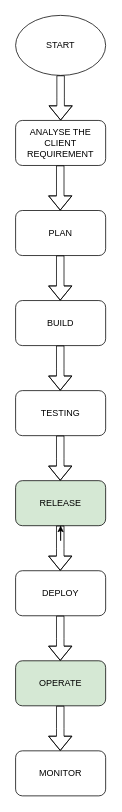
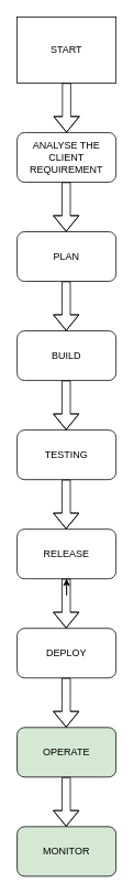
  <mxCell id="0" />
  <mxCell id="1" parent="0" />
- <mxCell id="2" value="START" style="ellipse;whiteSpace=wrap;html=1;" vertex="1" parent="1"><mxGeometry x="20" y="20" width="120" height="80" as="geometry" /></mxCell>
+ <mxCell id="2" value="START" style="whiteSpace=wrap;html=1;rounded=0;" vertex="1" parent="1"><mxGeometry x="20" y="20" width="120" height="80" as="geometry" /></mxCell>
  <mxCell id="3" value="PLAN" style="rounded=1;whiteSpace=wrap;html=1;" vertex="1" parent="1"><mxGeometry x="20" y="280" width="120" height="60" as="geometry" /></mxCell>
  <mxCell id="4" value="TESTING" style="rounded=1;whiteSpace=wrap;html=1;" vertex="1" parent="1"><mxGeometry x="20" y="520" width="120" height="60" as="geometry" /></mxCell>
  <mxCell id="5" value="BUILD" style="rounded=1;whiteSpace=wrap;html=1;" vertex="1" parent="1"><mxGeometry x="20" y="400" width="120" height="60" as="geometry" /></mxCell>
  <mxCell id="6" value="ANALYSE THE CLIENT REQUIREMENT" style="rounded=1;whiteSpace=wrap;html=1;" vertex="1" parent="1"><mxGeometry x="20" y="160" width="120" height="60" as="geometry" /></mxCell>
  <mxCell id="7" style="edgeStyle=orthogonalEdgeStyle;rounded=0;orthogonalLoop=1;jettySize=auto;html=1;" edge="1" parent="1" source="8"><mxGeometry relative="1" as="geometry"><mxPoint x="80" y="700" as="targetPoint" /></mxGeometry></mxCell>
- <mxCell id="8" value="RELEASE" style="rounded=1;whiteSpace=wrap;html=1;fillColor=#d5e8d4;" vertex="1" parent="1"><mxGeometry x="20" y="640" width="120" height="60" as="geometry" /></mxCell>
+ <mxCell id="8" value="RELEASE" style="rounded=1;whiteSpace=wrap;html=1;" vertex="1" parent="1"><mxGeometry x="20" y="640" width="120" height="60" as="geometry" /></mxCell>
  <mxCell id="9" value="DEPLOY" style="rounded=1;whiteSpace=wrap;html=1;" vertex="1" parent="1"><mxGeometry x="20" y="760" width="120" height="60" as="geometry" /></mxCell>
  <mxCell id="10" value="OPERATE" style="rounded=1;whiteSpace=wrap;html=1;fillColor=#d5e8d4;" vertex="1" parent="1"><mxGeometry x="20" y="880" width="120" height="60" as="geometry" /></mxCell>
- <mxCell id="11" value="MONITOR" style="rounded=1;whiteSpace=wrap;html=1;" vertex="1" parent="1"><mxGeometry x="20" y="1000" width="120" height="60" as="geometry" /></mxCell>
+ <mxCell id="11" value="MONITOR" style="rounded=1;whiteSpace=wrap;html=1;fillColor=#d5e8d4;" vertex="1" parent="1"><mxGeometry x="20" y="1000" width="120" height="60" as="geometry" /></mxCell>
  <mxCell id="12" value="" style="shape=flexArrow;endArrow=classic;html=1;rounded=0;exitX=0.5;exitY=1;exitDx=0;exitDy=0;entryX=0.5;entryY=0;entryDx=0;entryDy=0;" edge="1" parent="1" source="2" target="6"><mxGeometry width="50" height="50" relative="1" as="geometry"><mxPoint x="55" y="150" as="sourcePoint" /><mxPoint x="105" y="100" as="targetPoint" /><Array as="points"><mxPoint x="80" y="130" /></Array></mxGeometry></mxCell>
  <mxCell id="13" value="" style="shape=flexArrow;endArrow=classic;html=1;rounded=0;exitX=0.5;exitY=1;exitDx=0;exitDy=0;entryX=0.5;entryY=0;entryDx=0;entryDy=0;" edge="1" parent="1"><mxGeometry width="50" height="50" relative="1" as="geometry"><mxPoint x="79.5" y="220" as="sourcePoint" /><mxPoint x="79.5" y="280" as="targetPoint" /><Array as="points"><mxPoint x="79.5" y="250" /></Array></mxGeometry></mxCell>
  <mxCell id="14" value="" style="shape=flexArrow;endArrow=classic;html=1;rounded=0;exitX=0.5;exitY=1;exitDx=0;exitDy=0;entryX=0.5;entryY=0;entryDx=0;entryDy=0;" edge="1" parent="1"><mxGeometry width="50" height="50" relative="1" as="geometry"><mxPoint x="79.5" y="340" as="sourcePoint" /><mxPoint x="79.5" y="400" as="targetPoint" /><Array as="points"><mxPoint x="79.5" y="370" /></Array></mxGeometry></mxCell>
  <mxCell id="15" value="" style="shape=flexArrow;endArrow=classic;html=1;rounded=0;exitX=0.5;exitY=1;exitDx=0;exitDy=0;entryX=0.5;entryY=0;entryDx=0;entryDy=0;" edge="1" parent="1"><mxGeometry width="50" height="50" relative="1" as="geometry"><mxPoint x="79.5" y="460" as="sourcePoint" /><mxPoint x="79.5" y="520" as="targetPoint" /><Array as="points"><mxPoint x="79.5" y="490" /></Array></mxGeometry></mxCell>
  <mxCell id="16" value="" style="shape=flexArrow;endArrow=classic;html=1;rounded=0;exitX=0.5;exitY=1;exitDx=0;exitDy=0;entryX=0.5;entryY=0;entryDx=0;entryDy=0;" edge="1" parent="1"><mxGeometry width="50" height="50" relative="1" as="geometry"><mxPoint x="79.5" y="580" as="sourcePoint" /><mxPoint x="79.5" y="640" as="targetPoint" /><Array as="points"><mxPoint x="79.5" y="610" /></Array></mxGeometry></mxCell>
  <mxCell id="17" value="" style="shape=flexArrow;endArrow=classic;html=1;rounded=0;exitX=0.5;exitY=1;exitDx=0;exitDy=0;entryX=0.5;entryY=0;entryDx=0;entryDy=0;" edge="1" parent="1"><mxGeometry width="50" height="50" relative="1" as="geometry"><mxPoint x="79.5" y="700" as="sourcePoint" /><mxPoint x="79.5" y="760" as="targetPoint" /><Array as="points"><mxPoint x="79.5" y="730" /></Array></mxGeometry></mxCell>
  <mxCell id="18" value="" style="shape=flexArrow;endArrow=classic;html=1;rounded=0;exitX=0.5;exitY=1;exitDx=0;exitDy=0;entryX=0.5;entryY=0;entryDx=0;entryDy=0;" edge="1" parent="1"><mxGeometry width="50" height="50" relative="1" as="geometry"><mxPoint x="79.5" y="820" as="sourcePoint" /><mxPoint x="79.5" y="880" as="targetPoint" /><Array as="points"><mxPoint x="79.5" y="850" /></Array></mxGeometry></mxCell>
  <mxCell id="19" value="" style="shape=flexArrow;endArrow=classic;html=1;rounded=0;exitX=0.5;exitY=1;exitDx=0;exitDy=0;entryX=0.5;entryY=0;entryDx=0;entryDy=0;" edge="1" parent="1"><mxGeometry width="50" height="50" relative="1" as="geometry"><mxPoint x="79.5" y="940" as="sourcePoint" /><mxPoint x="79.5" y="1000" as="targetPoint" /><Array as="points"><mxPoint x="79.5" y="970" /></Array></mxGeometry></mxCell>
